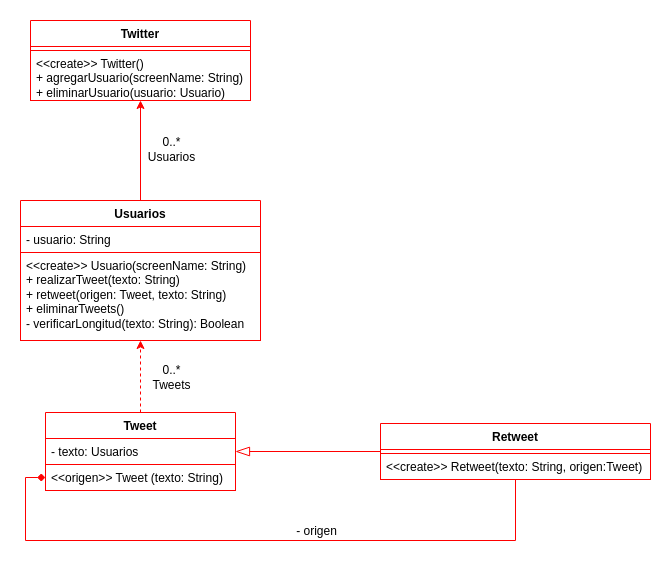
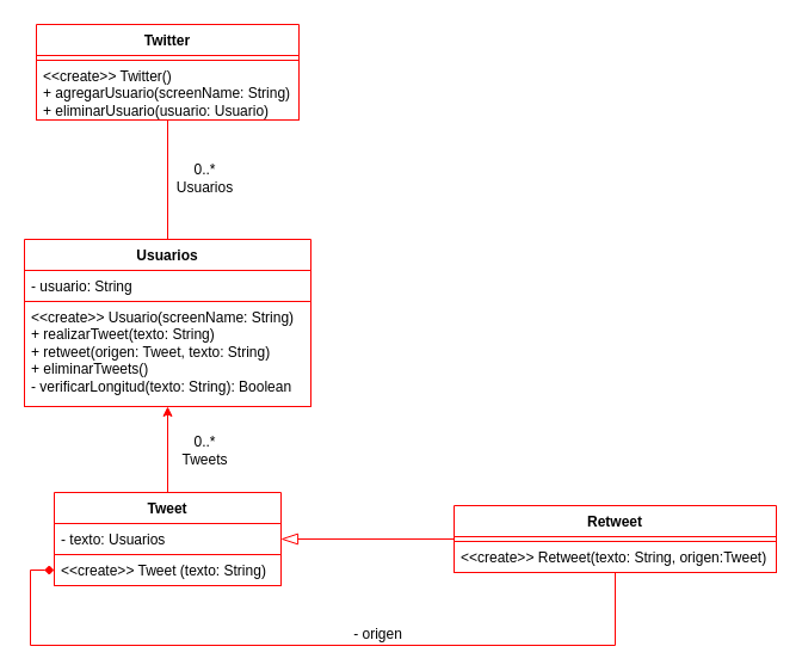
  <mxCell id="0" />
  <mxCell id="1" parent="0" />
  <mxCell id="2" value="Twitter" style="swimlane;fontStyle=1;align=center;verticalAlign=top;childLayout=stackLayout;horizontal=1;startSize=26;horizontalStack=0;resizeParent=1;resizeParentMax=0;resizeLast=0;collapsible=1;marginBottom=0;whiteSpace=wrap;html=1;strokeColor=light-dark(#FF0000,#FF3333);" vertex="1" parent="1"><mxGeometry x="30" y="20" width="220" height="80" as="geometry" /></mxCell>
  <mxCell id="3" value="" style="text;strokeColor=light-dark(#FF0000,#FF3333);fillColor=default;align=left;verticalAlign=top;spacingLeft=4;spacingRight=4;overflow=hidden;rotatable=0;points=[[0,0.5],[1,0.5]];portConstraint=eastwest;whiteSpace=wrap;html=1;" vertex="1" parent="2"><mxGeometry y="26" width="220" height="4" as="geometry" /></mxCell>
  <mxCell id="4" value="&amp;lt;&amp;lt;create&amp;gt;&amp;gt; Twitter()&lt;div&gt;+ agregarUsuario(screenName: String)&lt;/div&gt;&lt;div&gt;+ eliminarUsuario(usuario: Usuario)&lt;/div&gt;" style="text;strokeColor=light-dark(#FF0000,#FF3333);fillColor=default;align=left;verticalAlign=top;spacingLeft=4;spacingRight=4;overflow=hidden;rotatable=0;points=[[0,0.5],[1,0.5]];portConstraint=eastwest;whiteSpace=wrap;html=1;" vertex="1" parent="2"><mxGeometry y="30" width="220" height="50" as="geometry" /></mxCell>
- <mxCell id="5" style="edgeStyle=orthogonalEdgeStyle;rounded=0;orthogonalLoop=1;jettySize=auto;html=1;exitX=0.5;exitY=0;exitDx=0;exitDy=0;entryX=0.5;entryY=1;entryDx=0;entryDy=0;strokeColor=light-dark(#FF0000,#FF3333);dashed=1;" edge="1" parent="1" source="7" target="12"><mxGeometry relative="1" as="geometry" /></mxCell>
+ <mxCell id="5" style="edgeStyle=orthogonalEdgeStyle;rounded=0;orthogonalLoop=1;jettySize=auto;html=1;exitX=0.5;exitY=0;exitDx=0;exitDy=0;entryX=0.5;entryY=1;entryDx=0;entryDy=0;strokeColor=light-dark(#FF0000,#FF3333);" edge="1" parent="1" source="7" target="12"><mxGeometry relative="1" as="geometry" /></mxCell>
  <mxCell id="6" value="0..*&lt;div&gt;Tweets&lt;/div&gt;" style="edgeLabel;html=1;align=center;verticalAlign=middle;resizable=0;points=[];fontSize=12;" vertex="1" connectable="0" parent="5"><mxGeometry x="0.01" relative="1" as="geometry"><mxPoint x="30" as="offset" /></mxGeometry></mxCell>
  <mxCell id="7" value="Tweet" style="swimlane;fontStyle=1;align=center;verticalAlign=top;childLayout=stackLayout;horizontal=1;startSize=26;horizontalStack=0;resizeParent=1;resizeParentMax=0;resizeLast=0;collapsible=1;marginBottom=0;whiteSpace=wrap;html=1;strokeColor=light-dark(#FF0000,#FF3333);" vertex="1" parent="1"><mxGeometry x="45" y="412" width="190" height="78" as="geometry" /></mxCell>
  <mxCell id="8" value="- texto: Usuarios" style="text;strokeColor=light-dark(#FF0000,#FF3333);fillColor=default;align=left;verticalAlign=top;spacingLeft=4;spacingRight=4;overflow=hidden;rotatable=0;points=[[0,0.5],[1,0.5]];portConstraint=eastwest;whiteSpace=wrap;html=1;" vertex="1" parent="7"><mxGeometry y="26" width="190" height="26" as="geometry" /></mxCell>
- <mxCell id="9" value="&amp;lt;&amp;lt;origen&amp;gt;&amp;gt; Tweet (texto: String)" style="text;strokeColor=light-dark(#FF0000,#FF3333);fillColor=default;align=left;verticalAlign=top;spacingLeft=4;spacingRight=4;overflow=hidden;rotatable=0;points=[[0,0.5],[1,0.5]];portConstraint=eastwest;whiteSpace=wrap;html=1;" vertex="1" parent="7"><mxGeometry y="52" width="190" height="26" as="geometry" /></mxCell>
- <mxCell id="10" style="edgeStyle=orthogonalEdgeStyle;rounded=0;orthogonalLoop=1;jettySize=auto;html=1;exitX=0.5;exitY=0;exitDx=0;exitDy=0;entryX=0.5;entryY=1;entryDx=0;entryDy=0;strokeColor=light-dark(#FF0000,#FF3333);" edge="1" parent="1" source="12" target="2"><mxGeometry relative="1" as="geometry" /></mxCell>
+ <mxCell id="9" value="&amp;lt;&amp;lt;create&amp;gt;&amp;gt; Tweet (texto: String)" style="text;strokeColor=light-dark(#FF0000,#FF3333);fillColor=default;align=left;verticalAlign=top;spacingLeft=4;spacingRight=4;overflow=hidden;rotatable=0;points=[[0,0.5],[1,0.5]];portConstraint=eastwest;whiteSpace=wrap;html=1;" vertex="1" parent="7"><mxGeometry y="52" width="190" height="26" as="geometry" /></mxCell>
+ <mxCell id="10" style="edgeStyle=orthogonalEdgeStyle;rounded=0;orthogonalLoop=1;jettySize=auto;html=1;exitX=0.5;exitY=0;exitDx=0;exitDy=0;entryX=0.5;entryY=1;entryDx=0;entryDy=0;strokeColor=light-dark(#FF0000,#FF3333);endArrow=none;" edge="1" parent="1" source="12" target="2"><mxGeometry relative="1" as="geometry" /></mxCell>
  <mxCell id="11" value="0..*&lt;div&gt;Usuarios&lt;/div&gt;" style="edgeLabel;html=1;align=center;verticalAlign=middle;resizable=0;points=[];fontSize=12;" vertex="1" connectable="0" parent="10"><mxGeometry x="0.039" y="1" relative="1" as="geometry"><mxPoint x="31" as="offset" /></mxGeometry></mxCell>
  <mxCell id="12" value="Usuarios" style="swimlane;fontStyle=1;align=center;verticalAlign=top;childLayout=stackLayout;horizontal=1;startSize=26;horizontalStack=0;resizeParent=1;resizeParentMax=0;resizeLast=0;collapsible=1;marginBottom=0;whiteSpace=wrap;html=1;strokeColor=light-dark(#FF0000,#FF3333);" vertex="1" parent="1"><mxGeometry x="20" y="200" width="240" height="140" as="geometry" /></mxCell>
  <mxCell id="13" value="- usuario: String" style="text;strokeColor=light-dark(#FF0000,#FF3333);fillColor=default;align=left;verticalAlign=top;spacingLeft=4;spacingRight=4;overflow=hidden;rotatable=0;points=[[0,0.5],[1,0.5]];portConstraint=eastwest;whiteSpace=wrap;html=1;" vertex="1" parent="12"><mxGeometry y="26" width="240" height="26" as="geometry" /></mxCell>
  <mxCell id="14" value="&amp;lt;&amp;lt;create&amp;gt;&amp;gt; Usuario(screenName: String)&lt;div&gt;+ realizarTweet(texto: String)&lt;/div&gt;&lt;div&gt;+ retweet(origen: Tweet, texto: String)&lt;/div&gt;&lt;div&gt;+ eliminarTweets()&lt;/div&gt;&lt;div&gt;- verificarLongitud(texto: String): Boolean&lt;/div&gt;" style="text;strokeColor=light-dark(#FF0000,#FF3333);fillColor=default;align=left;verticalAlign=top;spacingLeft=4;spacingRight=4;overflow=hidden;rotatable=0;points=[[0,0.5],[1,0.5]];portConstraint=eastwest;whiteSpace=wrap;html=1;" vertex="1" parent="12"><mxGeometry y="52" width="240" height="88" as="geometry" /></mxCell>
  <mxCell id="15" style="edgeStyle=orthogonalEdgeStyle;rounded=0;orthogonalLoop=1;jettySize=auto;html=1;exitX=0.5;exitY=1;exitDx=0;exitDy=0;entryX=0;entryY=0.5;entryDx=0;entryDy=0;strokeColor=light-dark(#FF0000,#FF3333);endArrow=diamond;" edge="1" parent="1" source="17" target="9"><mxGeometry relative="1" as="geometry"><mxPoint x="280" y="570" as="targetPoint" /><Array as="points"><mxPoint x="515" y="540" /><mxPoint x="25" y="540" /><mxPoint x="25" y="477" /></Array></mxGeometry></mxCell>
  <mxCell id="16" value="- origen" style="edgeLabel;html=1;align=center;verticalAlign=middle;resizable=0;points=[];fontSize=12;" vertex="1" connectable="0" parent="15"><mxGeometry x="-0.165" y="-1" relative="1" as="geometry"><mxPoint x="4" y="-9" as="offset" /></mxGeometry></mxCell>
  <mxCell id="17" value="Retweet" style="swimlane;fontStyle=1;align=center;verticalAlign=top;childLayout=stackLayout;horizontal=1;startSize=26;horizontalStack=0;resizeParent=1;resizeParentMax=0;resizeLast=0;collapsible=1;marginBottom=0;whiteSpace=wrap;html=1;strokeColor=light-dark(#FF0000,#FF3333);" vertex="1" parent="1"><mxGeometry x="380" y="423" width="270" height="56" as="geometry" /></mxCell>
  <mxCell id="18" value="" style="text;strokeColor=light-dark(#FF0000,#FF3333);fillColor=default;align=left;verticalAlign=top;spacingLeft=4;spacingRight=4;overflow=hidden;rotatable=0;points=[[0,0.5],[1,0.5]];portConstraint=eastwest;whiteSpace=wrap;html=1;" vertex="1" parent="17"><mxGeometry y="26" width="270" height="4" as="geometry" /></mxCell>
  <mxCell id="19" value="&amp;lt;&amp;lt;create&amp;gt;&amp;gt; Retweet(texto: String, origen:Tweet)" style="text;strokeColor=light-dark(#FF0000,#FF3333);fillColor=default;align=left;verticalAlign=top;spacingLeft=4;spacingRight=4;overflow=hidden;rotatable=0;points=[[0,0.5],[1,0.5]];portConstraint=eastwest;whiteSpace=wrap;html=1;" vertex="1" parent="17"><mxGeometry y="30" width="270" height="26" as="geometry" /></mxCell>
  <mxCell id="20" style="edgeStyle=orthogonalEdgeStyle;rounded=0;orthogonalLoop=1;jettySize=auto;html=1;exitX=0;exitY=0.5;exitDx=0;exitDy=0;entryX=1;entryY=0.5;entryDx=0;entryDy=0;strokeColor=light-dark(#FF0000,#FF3333);endArrow=blockThin;endFill=0;startSize=6;endSize=12;" edge="1" parent="1" source="18" target="8"><mxGeometry relative="1" as="geometry" /></mxCell>
